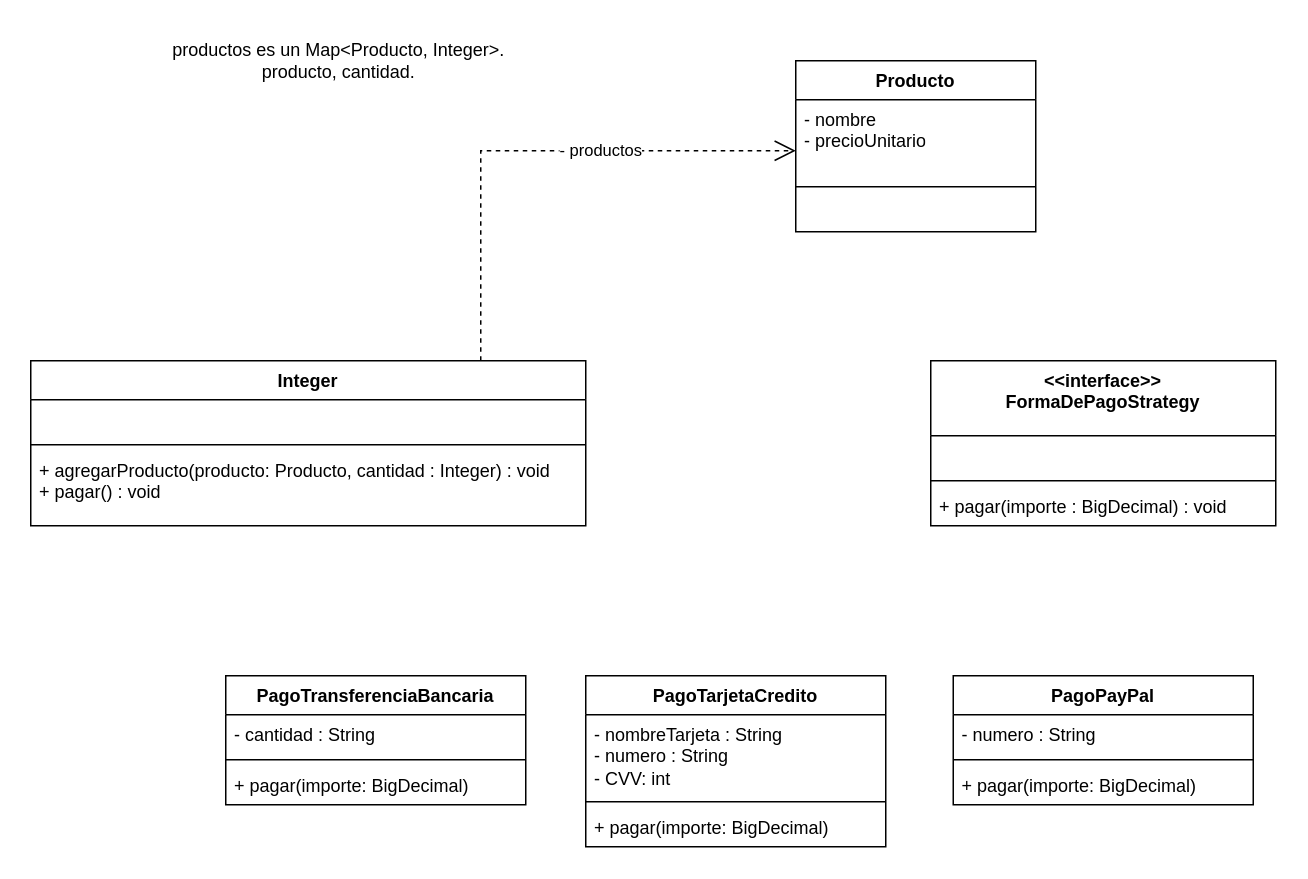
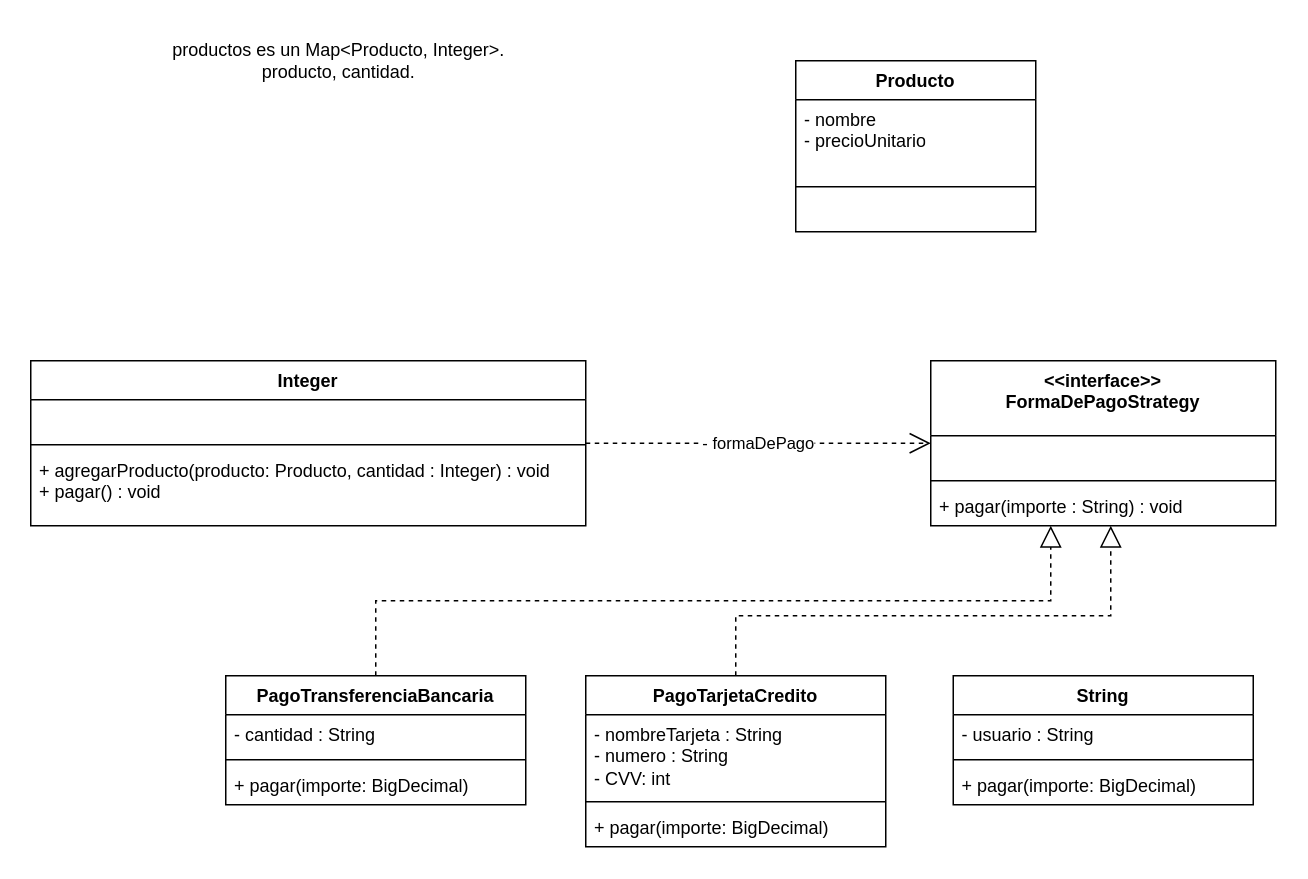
  <mxCell id="0" />
  <mxCell id="1" parent="0" />
  <mxCell id="2" value="&lt;div&gt;&amp;lt;&amp;lt;interface&amp;gt;&amp;gt;&lt;/div&gt;FormaDePagoStrategy" style="swimlane;fontStyle=1;align=center;verticalAlign=top;childLayout=stackLayout;horizontal=1;startSize=50;horizontalStack=0;resizeParent=1;resizeParentMax=0;resizeLast=0;collapsible=1;marginBottom=0;whiteSpace=wrap;html=1;" vertex="1" parent="1"><mxGeometry x="620" y="240" width="230" height="110" as="geometry" /></mxCell>
  <mxCell id="3" value="&amp;nbsp;" style="text;strokeColor=none;fillColor=none;align=left;verticalAlign=top;spacingLeft=4;spacingRight=4;overflow=hidden;rotatable=0;points=[[0,0.5],[1,0.5]];portConstraint=eastwest;whiteSpace=wrap;html=1;" vertex="1" parent="2"><mxGeometry y="50" width="230" height="26" as="geometry" /></mxCell>
  <mxCell id="4" value="" style="line;strokeWidth=1;fillColor=none;align=left;verticalAlign=middle;spacingTop=-1;spacingLeft=3;spacingRight=3;rotatable=0;labelPosition=right;points=[];portConstraint=eastwest;strokeColor=inherit;" vertex="1" parent="2"><mxGeometry y="76" width="230" height="8" as="geometry" /></mxCell>
- <mxCell id="5" value="+ pagar(importe : BigDecimal) : void" style="text;strokeColor=none;fillColor=none;align=left;verticalAlign=top;spacingLeft=4;spacingRight=4;overflow=hidden;rotatable=0;points=[[0,0.5],[1,0.5]];portConstraint=eastwest;whiteSpace=wrap;html=1;" vertex="1" parent="2"><mxGeometry y="84" width="230" height="26" as="geometry" /></mxCell>
+ <mxCell id="5" value="+ pagar(importe : String) : void" style="text;strokeColor=none;fillColor=none;align=left;verticalAlign=top;spacingLeft=4;spacingRight=4;overflow=hidden;rotatable=0;points=[[0,0.5],[1,0.5]];portConstraint=eastwest;whiteSpace=wrap;html=1;" vertex="1" parent="2"><mxGeometry y="84" width="230" height="26" as="geometry" /></mxCell>
  <mxCell id="6" value="Integer" style="swimlane;fontStyle=1;align=center;verticalAlign=top;childLayout=stackLayout;horizontal=1;startSize=26;horizontalStack=0;resizeParent=1;resizeParentMax=0;resizeLast=0;collapsible=1;marginBottom=0;whiteSpace=wrap;html=1;" vertex="1" parent="1"><mxGeometry x="20" y="240" width="370" height="110" as="geometry" /></mxCell>
  <mxCell id="7" value="&amp;nbsp;" style="text;strokeColor=none;fillColor=none;align=left;verticalAlign=top;spacingLeft=4;spacingRight=4;overflow=hidden;rotatable=0;points=[[0,0.5],[1,0.5]];portConstraint=eastwest;whiteSpace=wrap;html=1;" vertex="1" parent="6"><mxGeometry y="26" width="370" height="26" as="geometry" /></mxCell>
  <mxCell id="8" value="" style="line;strokeWidth=1;fillColor=none;align=left;verticalAlign=middle;spacingTop=-1;spacingLeft=3;spacingRight=3;rotatable=0;labelPosition=right;points=[];portConstraint=eastwest;strokeColor=inherit;" vertex="1" parent="6"><mxGeometry y="52" width="370" height="8" as="geometry" /></mxCell>
  <mxCell id="9" value="+&amp;nbsp;agregarProducto(producto: Producto, cantidad : Integer) : void&lt;div&gt;+&amp;nbsp;pagar() : void&lt;/div&gt;" style="text;strokeColor=none;fillColor=none;align=left;verticalAlign=top;spacingLeft=4;spacingRight=4;overflow=hidden;rotatable=0;points=[[0,0.5],[1,0.5]];portConstraint=eastwest;whiteSpace=wrap;html=1;" vertex="1" parent="6"><mxGeometry y="60" width="370" height="50" as="geometry" /></mxCell>
+ <mxCell id="10" value="- formaDePago" style="endArrow=open;endSize=12;dashed=1;html=1;rounded=0;edgeStyle=orthogonalEdgeStyle;" edge="1" parent="1" source="6" target="2"><mxGeometry width="160" relative="1" as="geometry"><mxPoint x="410" y="330" as="sourcePoint" /><mxPoint x="570" y="330" as="targetPoint" /></mxGeometry></mxCell>
  <mxCell id="11" value="PagoTransferenciaBancaria" style="swimlane;fontStyle=1;align=center;verticalAlign=top;childLayout=stackLayout;horizontal=1;startSize=26;horizontalStack=0;resizeParent=1;resizeParentMax=0;resizeLast=0;collapsible=1;marginBottom=0;whiteSpace=wrap;html=1;" vertex="1" parent="1"><mxGeometry x="150" y="450" width="200" height="86" as="geometry" /></mxCell>
  <mxCell id="12" value="- cantidad : String" style="text;strokeColor=none;fillColor=none;align=left;verticalAlign=top;spacingLeft=4;spacingRight=4;overflow=hidden;rotatable=0;points=[[0,0.5],[1,0.5]];portConstraint=eastwest;whiteSpace=wrap;html=1;" vertex="1" parent="11"><mxGeometry y="26" width="200" height="26" as="geometry" /></mxCell>
  <mxCell id="13" value="" style="line;strokeWidth=1;fillColor=none;align=left;verticalAlign=middle;spacingTop=-1;spacingLeft=3;spacingRight=3;rotatable=0;labelPosition=right;points=[];portConstraint=eastwest;strokeColor=inherit;" vertex="1" parent="11"><mxGeometry y="52" width="200" height="8" as="geometry" /></mxCell>
  <mxCell id="14" value="+ pagar(importe: BigDecimal)&amp;nbsp;" style="text;strokeColor=none;fillColor=none;align=left;verticalAlign=top;spacingLeft=4;spacingRight=4;overflow=hidden;rotatable=0;points=[[0,0.5],[1,0.5]];portConstraint=eastwest;whiteSpace=wrap;html=1;" vertex="1" parent="11"><mxGeometry y="60" width="200" height="26" as="geometry" /></mxCell>
  <mxCell id="15" value="PagoTarjetaCredito" style="swimlane;fontStyle=1;align=center;verticalAlign=top;childLayout=stackLayout;horizontal=1;startSize=26;horizontalStack=0;resizeParent=1;resizeParentMax=0;resizeLast=0;collapsible=1;marginBottom=0;whiteSpace=wrap;html=1;" vertex="1" parent="1"><mxGeometry x="390" y="450" width="200" height="114" as="geometry" /></mxCell>
  <mxCell id="16" value="-&amp;nbsp;nombreTarjeta : String&lt;div&gt;- numero :&amp;nbsp;String&lt;/div&gt;&lt;div&gt;- CVV: int&lt;/div&gt;" style="text;strokeColor=none;fillColor=none;align=left;verticalAlign=top;spacingLeft=4;spacingRight=4;overflow=hidden;rotatable=0;points=[[0,0.5],[1,0.5]];portConstraint=eastwest;whiteSpace=wrap;html=1;" vertex="1" parent="15"><mxGeometry y="26" width="200" height="54" as="geometry" /></mxCell>
  <mxCell id="17" value="" style="line;strokeWidth=1;fillColor=none;align=left;verticalAlign=middle;spacingTop=-1;spacingLeft=3;spacingRight=3;rotatable=0;labelPosition=right;points=[];portConstraint=eastwest;strokeColor=inherit;" vertex="1" parent="15"><mxGeometry y="80" width="200" height="8" as="geometry" /></mxCell>
  <mxCell id="18" value="+ pagar(importe: BigDecimal)&amp;nbsp;" style="text;strokeColor=none;fillColor=none;align=left;verticalAlign=top;spacingLeft=4;spacingRight=4;overflow=hidden;rotatable=0;points=[[0,0.5],[1,0.5]];portConstraint=eastwest;whiteSpace=wrap;html=1;" vertex="1" parent="15"><mxGeometry y="88" width="200" height="26" as="geometry" /></mxCell>
- <mxCell id="19" value="PagoPayPal" style="swimlane;fontStyle=1;align=center;verticalAlign=top;childLayout=stackLayout;horizontal=1;startSize=26;horizontalStack=0;resizeParent=1;resizeParentMax=0;resizeLast=0;collapsible=1;marginBottom=0;whiteSpace=wrap;html=1;" vertex="1" parent="1"><mxGeometry x="635" y="450" width="200" height="86" as="geometry" /></mxCell>
- <mxCell id="20" value="- numero : String" style="text;strokeColor=none;fillColor=none;align=left;verticalAlign=top;spacingLeft=4;spacingRight=4;overflow=hidden;rotatable=0;points=[[0,0.5],[1,0.5]];portConstraint=eastwest;whiteSpace=wrap;html=1;" vertex="1" parent="19"><mxGeometry y="26" width="200" height="26" as="geometry" /></mxCell>
+ <mxCell id="19" value="String" style="swimlane;fontStyle=1;align=center;verticalAlign=top;childLayout=stackLayout;horizontal=1;startSize=26;horizontalStack=0;resizeParent=1;resizeParentMax=0;resizeLast=0;collapsible=1;marginBottom=0;whiteSpace=wrap;html=1;" vertex="1" parent="1"><mxGeometry x="635" y="450" width="200" height="86" as="geometry" /></mxCell>
+ <mxCell id="20" value="- usuario : String" style="text;strokeColor=none;fillColor=none;align=left;verticalAlign=top;spacingLeft=4;spacingRight=4;overflow=hidden;rotatable=0;points=[[0,0.5],[1,0.5]];portConstraint=eastwest;whiteSpace=wrap;html=1;" vertex="1" parent="19"><mxGeometry y="26" width="200" height="26" as="geometry" /></mxCell>
  <mxCell id="21" value="" style="line;strokeWidth=1;fillColor=none;align=left;verticalAlign=middle;spacingTop=-1;spacingLeft=3;spacingRight=3;rotatable=0;labelPosition=right;points=[];portConstraint=eastwest;strokeColor=inherit;" vertex="1" parent="19"><mxGeometry y="52" width="200" height="8" as="geometry" /></mxCell>
  <mxCell id="22" value="+ pagar(importe: BigDecimal)&amp;nbsp;" style="text;strokeColor=none;fillColor=none;align=left;verticalAlign=top;spacingLeft=4;spacingRight=4;overflow=hidden;rotatable=0;points=[[0,0.5],[1,0.5]];portConstraint=eastwest;whiteSpace=wrap;html=1;" vertex="1" parent="19"><mxGeometry y="60" width="200" height="26" as="geometry" /></mxCell>
+ <mxCell id="23" value="" style="endArrow=block;dashed=1;endFill=0;endSize=12;html=1;rounded=0;edgeStyle=orthogonalEdgeStyle;" edge="1" parent="1" source="11" target="2"><mxGeometry width="160" relative="1" as="geometry"><mxPoint x="410" y="330" as="sourcePoint" /><mxPoint x="570" y="330" as="targetPoint" /><Array as="points"><mxPoint x="250" y="400" /><mxPoint x="700" y="400" /></Array></mxGeometry></mxCell>
+ <mxCell id="24" value="" style="endArrow=block;dashed=1;endFill=0;endSize=12;html=1;rounded=0;edgeStyle=orthogonalEdgeStyle;" edge="1" parent="1" source="15" target="2"><mxGeometry width="160" relative="1" as="geometry"><mxPoint x="490" y="520" as="sourcePoint" /><mxPoint x="760" y="410" as="targetPoint" /><Array as="points"><mxPoint x="490" y="410" /><mxPoint x="740" y="410" /></Array></mxGeometry></mxCell>
  <mxCell id="25" value="Producto" style="swimlane;fontStyle=1;align=center;verticalAlign=top;childLayout=stackLayout;horizontal=1;startSize=26;horizontalStack=0;resizeParent=1;resizeParentMax=0;resizeLast=0;collapsible=1;marginBottom=0;whiteSpace=wrap;html=1;" vertex="1" parent="1"><mxGeometry x="530" y="40" width="160" height="114" as="geometry" /></mxCell>
  <mxCell id="26" value="- nombre&lt;div&gt;- precioUnitario&lt;/div&gt;" style="text;strokeColor=none;fillColor=none;align=left;verticalAlign=top;spacingLeft=4;spacingRight=4;overflow=hidden;rotatable=0;points=[[0,0.5],[1,0.5]];portConstraint=eastwest;whiteSpace=wrap;html=1;" vertex="1" parent="25"><mxGeometry y="26" width="160" height="54" as="geometry" /></mxCell>
  <mxCell id="27" value="" style="line;strokeWidth=1;fillColor=none;align=left;verticalAlign=middle;spacingTop=-1;spacingLeft=3;spacingRight=3;rotatable=0;labelPosition=right;points=[];portConstraint=eastwest;strokeColor=inherit;" vertex="1" parent="25"><mxGeometry y="80" width="160" height="8" as="geometry" /></mxCell>
  <mxCell id="28" value="&amp;nbsp;" style="text;strokeColor=none;fillColor=none;align=left;verticalAlign=top;spacingLeft=4;spacingRight=4;overflow=hidden;rotatable=0;points=[[0,0.5],[1,0.5]];portConstraint=eastwest;whiteSpace=wrap;html=1;" vertex="1" parent="25"><mxGeometry y="88" width="160" height="26" as="geometry" /></mxCell>
- <mxCell id="29" value="- productos" style="endArrow=open;endSize=12;dashed=1;html=1;rounded=0;edgeStyle=orthogonalEdgeStyle;" edge="1" parent="1" source="6" target="25"><mxGeometry x="0.257" width="160" relative="1" as="geometry"><mxPoint x="650" y="330" as="sourcePoint" /><mxPoint x="870" y="392" as="targetPoint" /><Array as="points"><mxPoint x="320" y="100" /></Array><mxPoint as="offset" /></mxGeometry></mxCell>
  <mxCell id="30" value="productos es un Map&amp;lt;Producto, Integer&amp;gt;.&lt;br&gt;producto, cantidad." style="text;html=1;align=center;verticalAlign=middle;resizable=0;points=[];autosize=1;strokeColor=none;fillColor=none;" vertex="1" parent="1"><mxGeometry x="105" y="20" width="240" height="40" as="geometry" /></mxCell>
